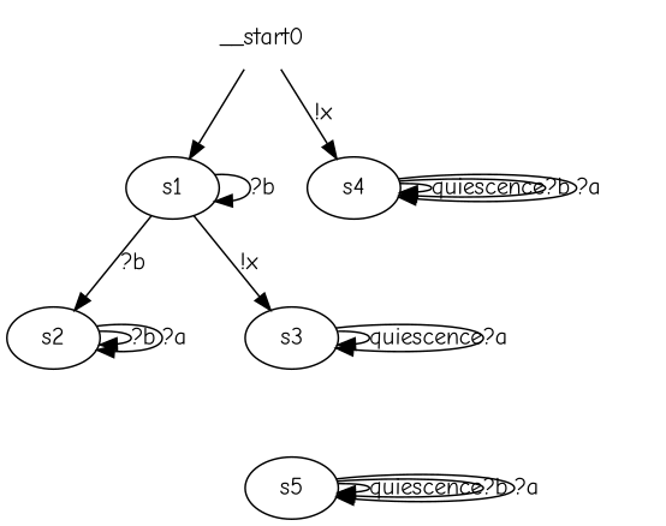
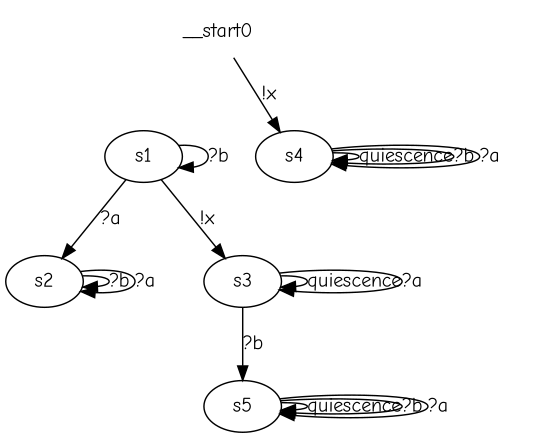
  digraph {
    fontname="Comic Neue"
    node [fontname="Comic Neue"]
    edge [fontname="Comic Neue"]
    n1 [label=s1]
    n2 [label=s2]
    n3 [label=s3]
    n4 [label=s5]
    n5 [label=s4]
    __start0 [shape=none]
    n1 -> n1 [label="?b"]
-   n1 -> n2 [label="?b"]
+   n1 -> n2 [label="?a"]
    n1 -> n3 [label="!x"]
    n2 -> n2 [label="?b"]
    n2 -> n2 [label="?a"]
    n3 -> n3 [label=quiescence]
    n3 -> n3 [label="?a"]
+   n3 -> n4 [label="?b"]
    n4 -> n4 [label=quiescence]
    n4 -> n4 [label="?b"]
    n4 -> n4 [label="?a"]
    n5 -> n5 [label=quiescence]
    n5 -> n5 [label="?b"]
    n5 -> n5 [label="?a"]
-   __start0 -> n1
    __start0 -> n5 [label="!x"]
  }
